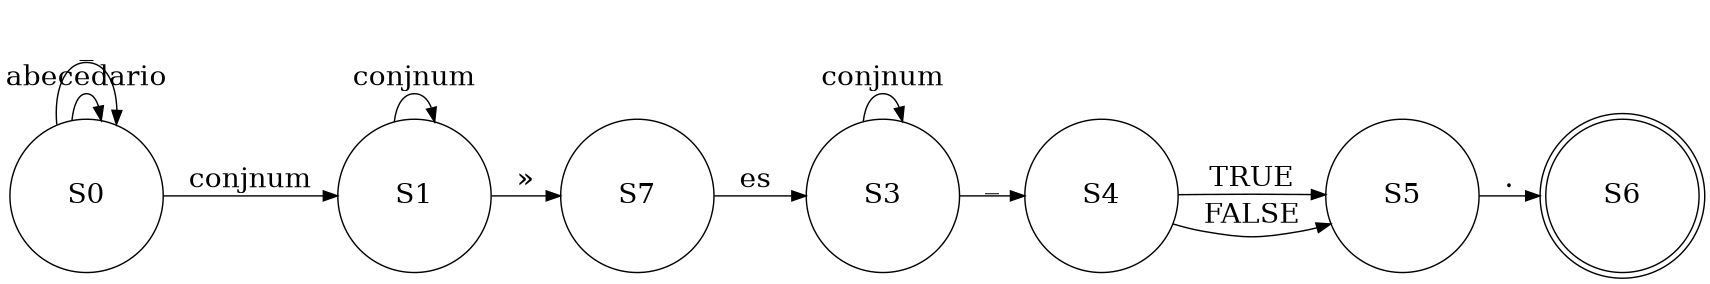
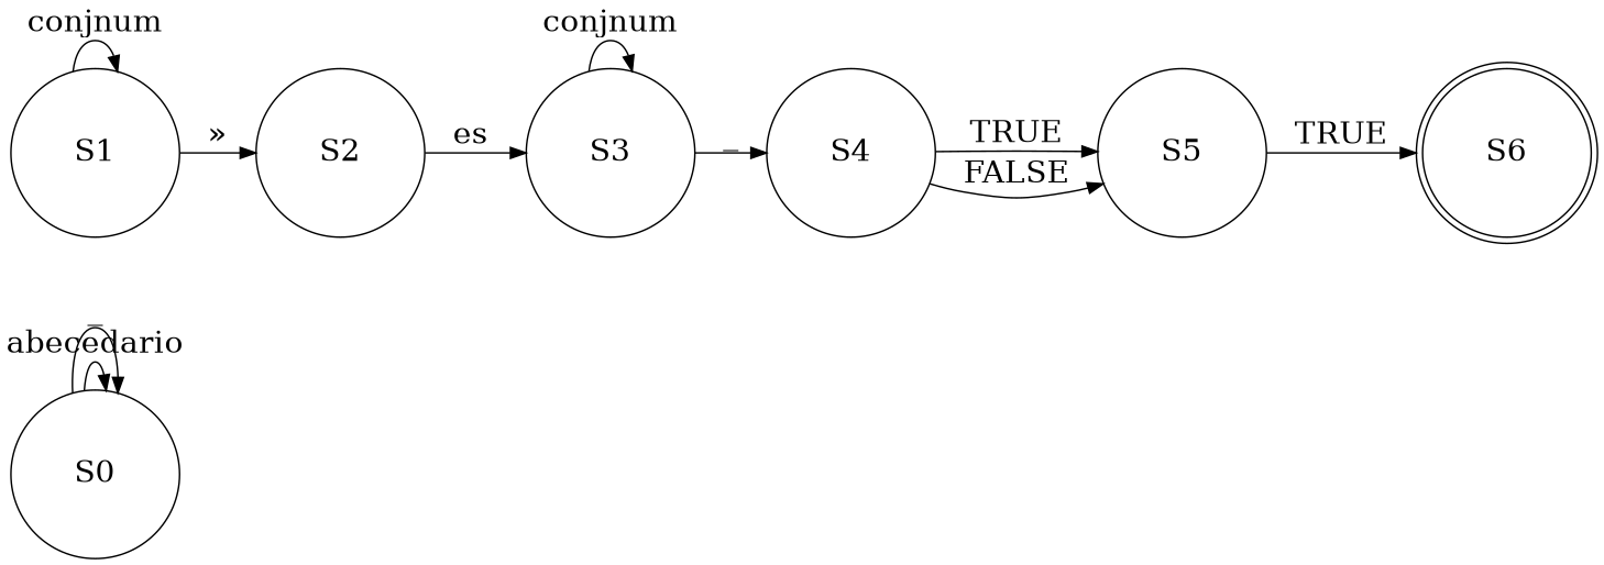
  digraph {
    rankdir=LR
    splines=true
    node [fontsize=20 shape=circle]
    edge [fontsize=20]
    n1 [height=0.5 label=S0 width=1.5]
    n2 [height=0.5 label=S1 width=1.5]
-   n3 [height=0.5 label=S7 width=1.5]
+   n3 [height=0.5 label=S2 width=1.5]
    n4 [height=0.5 label=S3 width=1.5]
    n5 [height=0.5 label=S4 width=1.5]
    n6 [height=0.5 label=S5 width=1.5]
    n7 [height=0.5 label=S6 peripheries=2 width=1.5]
    n1 -> n1 [label=abecedario]
    n1 -> n1 [label=_]
-   n1 -> n2 [label=conjnum]
    n2 -> n2 [label=conjnum]
    n2 -> n3 [label="»"]
    n3 -> n4 [label="es "]
    n4 -> n4 [label=conjnum]
    n4 -> n5 [label=_]
    n5 -> n6 [label=TRUE]
    n5 -> n6 [label=FALSE]
-   n6 -> n7 [label="."]
+   n6 -> n7 [label=TRUE]
  }
